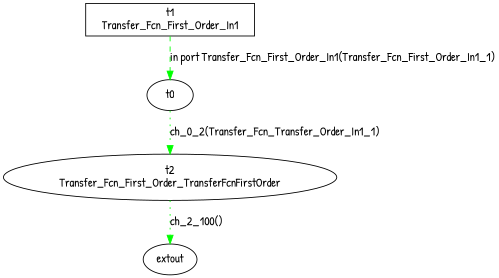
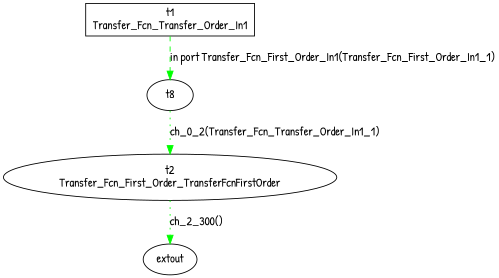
  digraph {
    fontname="Patrick Hand"
    rankdir=TB
    node [fontname="Patrick Hand"]
    edge [color=green fontname="Patrick Hand" style=dotted]
    n1 [label="t2\nTransfer_Fcn_First_Order_TransferFcnFirstOrder"]
    n2 [label=extout]
-   t0
-   n4 [label="t1\nTransfer_Fcn_First_Order_In1" shape=box]
-   n1 -> n2 [label="ch_2_100()"]
+   t0 [label=t8]
+   n4 [label="t1\nTransfer_Fcn_Transfer_Order_In1" shape=box]
+   n1 -> n2 [label="ch_2_300()"]
    t0 -> n1 [label="ch_0_2(Transfer_Fcn_Transfer_Order_In1_1)"]
    n4 -> t0 [label="in port Transfer_Fcn_First_Order_In1(Transfer_Fcn_First_Order_In1_1)" style=dashed]
  }
